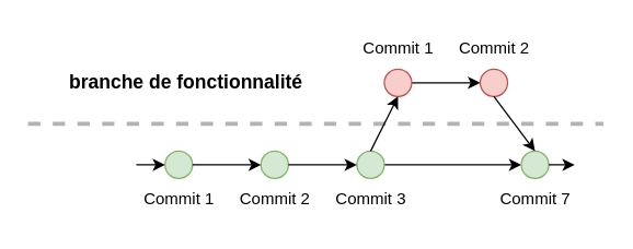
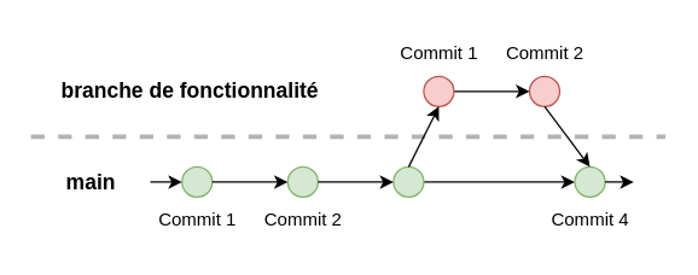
  <mxCell id="0" />
  <mxCell id="1" parent="0" />
  <mxCell id="2" value="" style="endArrow=none;dashed=1;html=1;rounded=0;strokeWidth=3;strokeColor=#B3B3B3;" edge="1" parent="1"><mxGeometry width="50" height="50" relative="1" as="geometry"><mxPoint x="20" y="90" as="sourcePoint" /><mxPoint x="440" y="90" as="targetPoint" /></mxGeometry></mxCell>
  <mxCell id="3" value="" style="ellipse;whiteSpace=wrap;html=1;fillColor=#d5e8d4;strokeColor=#82b366;" vertex="1" parent="1"><mxGeometry x="120" y="110" width="20" height="20" as="geometry" /></mxCell>
  <mxCell id="4" value="Commit 1" style="text;html=1;align=center;verticalAlign=middle;resizable=0;points=[];autosize=1;strokeColor=none;fillColor=none;" vertex="1" parent="1"><mxGeometry x="95" y="130" width="70" height="30" as="geometry" /></mxCell>
  <mxCell id="5" value="" style="ellipse;whiteSpace=wrap;html=1;fillColor=#d5e8d4;strokeColor=#82b366;" vertex="1" parent="1"><mxGeometry x="190" y="110" width="20" height="20" as="geometry" /></mxCell>
  <mxCell id="6" value="Commit 2" style="text;html=1;align=center;verticalAlign=middle;resizable=0;points=[];autosize=1;strokeColor=none;fillColor=none;" vertex="1" parent="1"><mxGeometry x="165" y="130" width="70" height="30" as="geometry" /></mxCell>
  <mxCell id="7" style="edgeStyle=orthogonalEdgeStyle;rounded=0;orthogonalLoop=1;jettySize=auto;html=1;exitX=1;exitY=0.5;exitDx=0;exitDy=0;entryX=0;entryY=0.5;entryDx=0;entryDy=0;" edge="1" parent="1" source="8" target="20"><mxGeometry relative="1" as="geometry" /></mxCell>
  <mxCell id="8" value="" style="ellipse;whiteSpace=wrap;html=1;fillColor=#d5e8d4;strokeColor=#82b366;" vertex="1" parent="1"><mxGeometry x="260" y="110" width="20" height="20" as="geometry" /></mxCell>
- <mxCell id="9" value="Commit 3" style="text;html=1;align=center;verticalAlign=middle;resizable=0;points=[];autosize=1;strokeColor=none;fillColor=none;" vertex="1" parent="1"><mxGeometry x="235" y="130" width="70" height="30" as="geometry" /></mxCell>
- <mxCell id="11" value="&lt;font style=&quot;font-size: 14px;&quot;&gt;&lt;b&gt;branche de fonctionnalité&lt;/b&gt;&lt;/font&gt;" style="text;html=1;align=center;verticalAlign=middle;resizable=0;points=[];autosize=1;strokeColor=none;fillColor=none;" vertex="1" parent="1"><mxGeometry x="40" y="45" width="190" height="30" as="geometry" /></mxCell>
+ <mxCell id="10" value="&lt;font style=&quot;font-size: 14px;&quot;&gt;&lt;b&gt;main&lt;/b&gt;&lt;/font&gt;" style="text;html=1;align=center;verticalAlign=middle;whiteSpace=wrap;rounded=0;" vertex="1" parent="1"><mxGeometry x="30" y="105" width="60" height="30" as="geometry" /></mxCell>
+ <mxCell id="11" value="&lt;font style=&quot;font-size: 14px;&quot;&gt;&lt;b&gt;branche de fonctionnalité&lt;/b&gt;&lt;/font&gt;" style="text;html=1;align=center;verticalAlign=middle;resizable=0;points=[];autosize=1;strokeColor=none;fillColor=none;" vertex="1" parent="1"><mxGeometry x="30" y="45" width="190" height="30" as="geometry" /></mxCell>
  <mxCell id="12" value="" style="endArrow=classic;html=1;rounded=0;exitX=1;exitY=0.5;exitDx=0;exitDy=0;entryX=0;entryY=0.5;entryDx=0;entryDy=0;endFill=1;" edge="1" parent="1" source="3" target="5"><mxGeometry width="50" height="50" relative="1" as="geometry"><mxPoint x="390" y="420" as="sourcePoint" /><mxPoint x="440" y="370" as="targetPoint" /></mxGeometry></mxCell>
  <mxCell id="13" value="" style="endArrow=classic;html=1;rounded=0;exitX=1;exitY=0.5;exitDx=0;exitDy=0;entryX=0;entryY=0.5;entryDx=0;entryDy=0;endFill=1;" edge="1" parent="1" source="5" target="8"><mxGeometry width="50" height="50" relative="1" as="geometry"><mxPoint x="150" y="130" as="sourcePoint" /><mxPoint x="200" y="130" as="targetPoint" /></mxGeometry></mxCell>
  <mxCell id="14" style="edgeStyle=orthogonalEdgeStyle;rounded=0;orthogonalLoop=1;jettySize=auto;html=1;exitX=1;exitY=0.5;exitDx=0;exitDy=0;entryX=0;entryY=0.5;entryDx=0;entryDy=0;endArrow=classic;endFill=1;" edge="1" parent="1" source="15" target="17"><mxGeometry relative="1" as="geometry" /></mxCell>
  <mxCell id="15" value="" style="ellipse;whiteSpace=wrap;html=1;fillColor=#f8cecc;strokeColor=#b85450;" vertex="1" parent="1"><mxGeometry x="280" y="50" width="20" height="20" as="geometry" /></mxCell>
  <mxCell id="16" value="Commit 1" style="text;html=1;align=center;verticalAlign=middle;resizable=0;points=[];autosize=1;strokeColor=none;fillColor=none;" vertex="1" parent="1"><mxGeometry x="255" y="20" width="70" height="30" as="geometry" /></mxCell>
  <mxCell id="17" value="" style="ellipse;whiteSpace=wrap;html=1;fillColor=#f8cecc;strokeColor=#b85450;" vertex="1" parent="1"><mxGeometry x="350" y="50" width="20" height="20" as="geometry" /></mxCell>
  <mxCell id="18" value="Commit 2" style="text;html=1;align=center;verticalAlign=middle;resizable=0;points=[];autosize=1;strokeColor=none;fillColor=none;" vertex="1" parent="1"><mxGeometry x="325" y="20" width="70" height="30" as="geometry" /></mxCell>
  <mxCell id="19" value="" style="endArrow=classic;html=1;rounded=0;exitX=0.5;exitY=0;exitDx=0;exitDy=0;entryX=0.5;entryY=1;entryDx=0;entryDy=0;endFill=1;" edge="1" parent="1" source="8" target="15"><mxGeometry width="50" height="50" relative="1" as="geometry"><mxPoint x="420" y="140" as="sourcePoint" /><mxPoint x="470" y="90" as="targetPoint" /></mxGeometry></mxCell>
  <mxCell id="20" value="" style="ellipse;whiteSpace=wrap;html=1;fillColor=#d5e8d4;strokeColor=#82b366;" vertex="1" parent="1"><mxGeometry x="380" y="110" width="20" height="20" as="geometry" /></mxCell>
- <mxCell id="21" value="Commit 7" style="text;html=1;align=center;verticalAlign=middle;resizable=0;points=[];autosize=1;strokeColor=none;fillColor=none;" vertex="1" parent="1"><mxGeometry x="355" y="130" width="70" height="30" as="geometry" /></mxCell>
+ <mxCell id="21" value="Commit 4" style="text;html=1;align=center;verticalAlign=middle;resizable=0;points=[];autosize=1;strokeColor=none;fillColor=none;" vertex="1" parent="1"><mxGeometry x="355" y="130" width="70" height="30" as="geometry" /></mxCell>
  <mxCell id="22" style="rounded=0;orthogonalLoop=1;jettySize=auto;html=1;exitX=0.5;exitY=1;exitDx=0;exitDy=0;entryX=0.5;entryY=0;entryDx=0;entryDy=0;" edge="1" parent="1" source="17" target="20"><mxGeometry relative="1" as="geometry" /></mxCell>
  <mxCell id="23" style="edgeStyle=orthogonalEdgeStyle;rounded=0;orthogonalLoop=1;jettySize=auto;html=1;exitX=1;exitY=0.5;exitDx=0;exitDy=0;entryX=0.914;entryY=-0.333;entryDx=0;entryDy=0;entryPerimeter=0;" edge="1" parent="1" source="20" target="21"><mxGeometry relative="1" as="geometry" /></mxCell>
  <mxCell id="24" value="" style="endArrow=classic;html=1;rounded=0;entryX=0;entryY=0.5;entryDx=0;entryDy=0;exitX=0.057;exitY=-0.333;exitDx=0;exitDy=0;exitPerimeter=0;" edge="1" parent="1" source="4" target="3"><mxGeometry width="50" height="50" relative="1" as="geometry"><mxPoint x="170" y="260" as="sourcePoint" /><mxPoint x="220" y="210" as="targetPoint" /></mxGeometry></mxCell>
